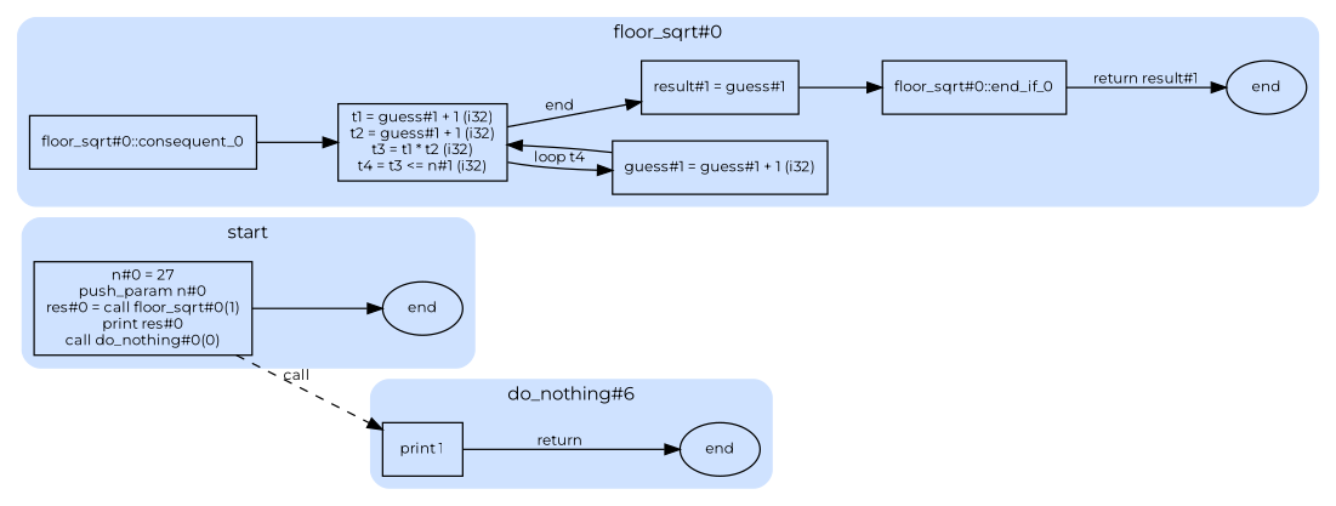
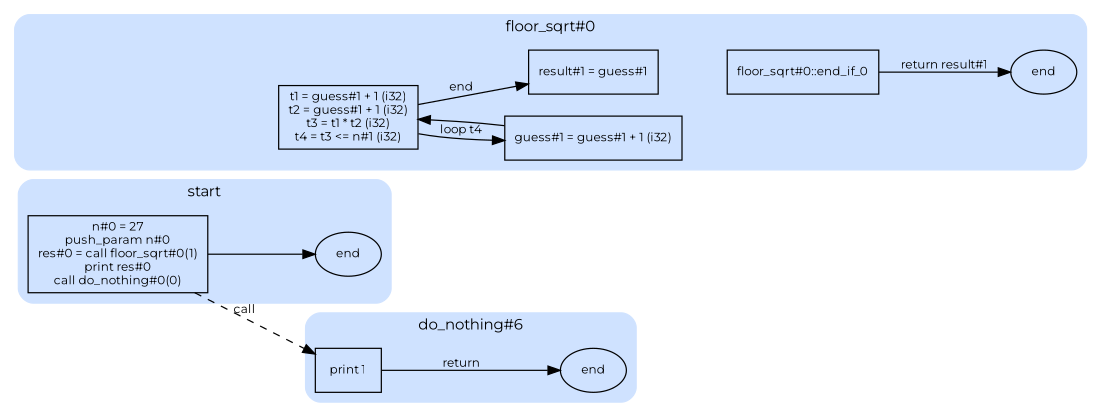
  digraph {
    compound=true
    fontname=Montserrat
    fontsize=12
    rankdir=LR
    splines=true
    node [fontname=Montserrat fontsize=10 shape=box]
    edge [fontname=Montserrat fontsize=10]
    n1 [label="n#0 = 27\npush_param n#0\nres#0 = call floor_sqrt#0(1)\nprint res#0\ncall do_nothing#0(0)"]
    n2 [label=end shape=oval]
    n3 [label="print 1"]
    n4 [label=end shape=oval]
-   "floor_sqrt#0::consequent_0"
    "floor_sqrt#0::end_if_0"
    n7 [label="t1 = guess#1 + 1 (i32)\nt2 = guess#1 + 1 (i32)\nt3 = t1 * t2 (i32)\nt4 = t3 <= n#1 (i32)"]
    n8 [label="guess#1 = guess#1 + 1 (i32)"]
    n9 [label="result#1 = guess#1"]
    n10 [label=end shape=oval]
    subgraph cluster_1 {
      color="#cfe2ff"
      label=start
      style="rounded,filled"
      n1
      n2
    }
    subgraph cluster_2 {
      color="#cfe2ff"
      label="do_nothing#6"
      style="rounded,filled"
      n3
      n4
    }
    subgraph cluster_3 {
      color="#cfe2ff"
      label="floor_sqrt#0"
      style="rounded,filled"
-     "floor_sqrt#0::consequent_0"
      "floor_sqrt#0::end_if_0"
      n7
      n8
      n9
      n10
    }
    n1 -> n2
    n1 -> n3 [label=call style=dashed]
    n3 -> n4 [label=return]
-   "floor_sqrt#0::consequent_0" -> n7
    "floor_sqrt#0::end_if_0" -> n10 [label="return result#1"]
    n7 -> n8 [label="loop t4"]
    n7 -> n9 [label=end]
    n8 -> n7
-   n9 -> "floor_sqrt#0::end_if_0"
  }
